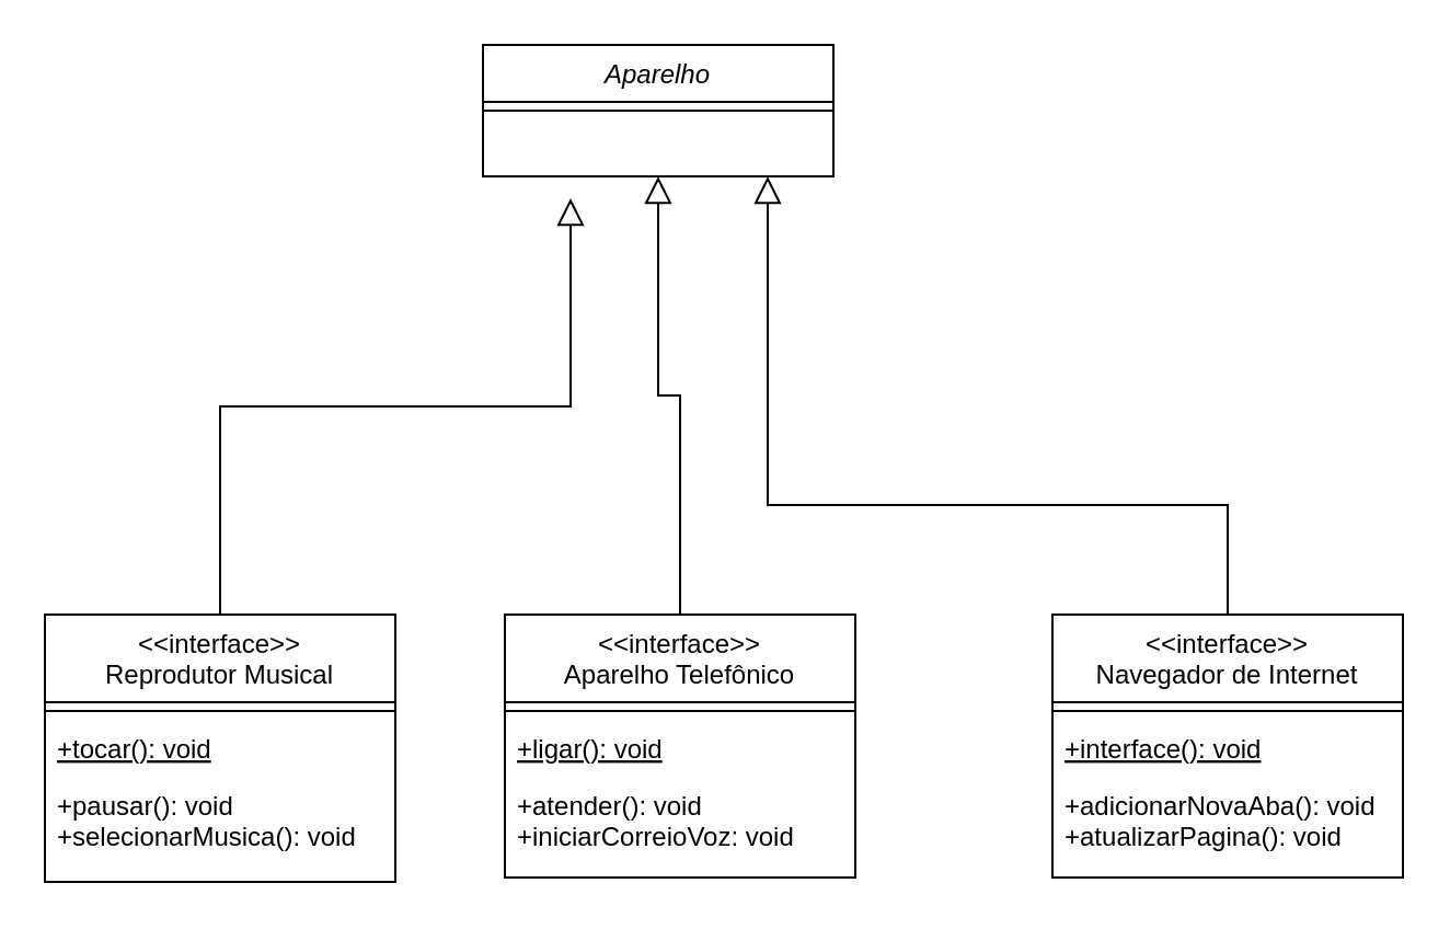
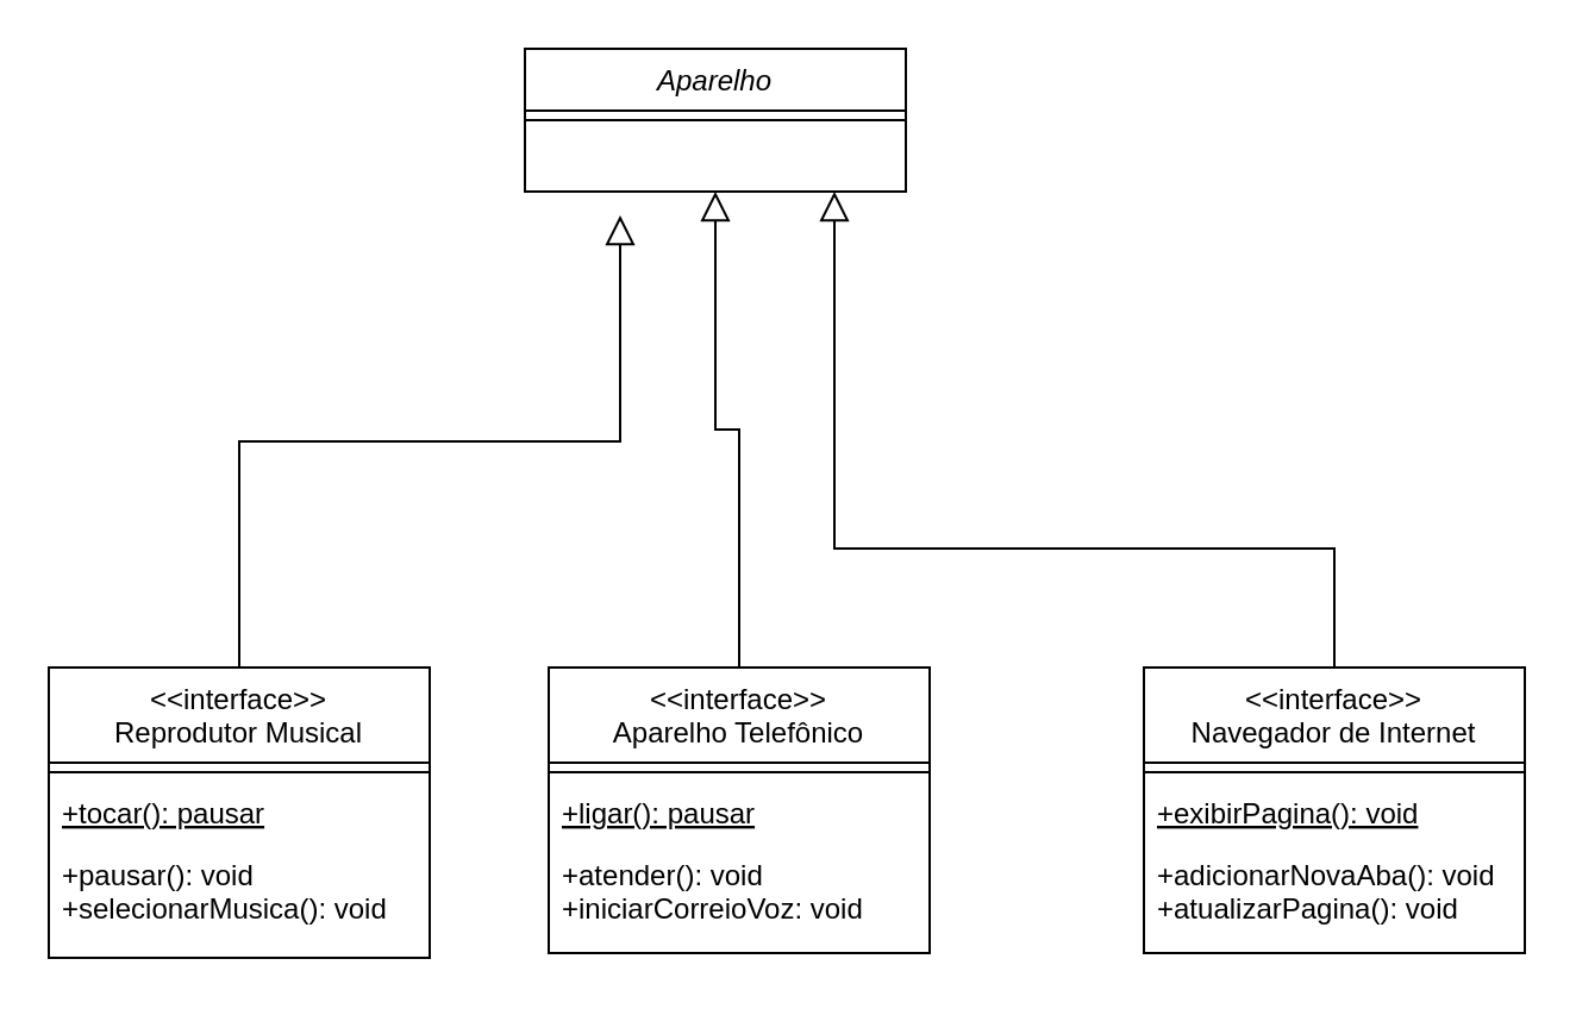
  <mxCell id="0" />
  <mxCell id="1" parent="0" />
  <mxCell id="2" value="Aparelho" style="swimlane;fontStyle=2;align=center;verticalAlign=top;childLayout=stackLayout;horizontal=1;startSize=26;horizontalStack=0;resizeParent=1;resizeLast=0;collapsible=1;marginBottom=0;rounded=0;shadow=0;strokeWidth=1;" vertex="1" parent="1"><mxGeometry x="220" y="20" width="160" height="60" as="geometry"><mxRectangle x="230" y="140" width="160" height="26" as="alternateBounds" /></mxGeometry></mxCell>
  <mxCell id="3" value="" style="line;html=1;strokeWidth=1;align=left;verticalAlign=middle;spacingTop=-1;spacingLeft=3;spacingRight=3;rotatable=0;labelPosition=right;points=[];portConstraint=eastwest;" vertex="1" parent="2"><mxGeometry y="26" width="160" height="8" as="geometry" /></mxCell>
  <mxCell id="4" value="&lt;&lt;interface&gt;&gt;&#10;Reprodutor Musical" style="swimlane;fontStyle=0;align=center;verticalAlign=top;childLayout=stackLayout;horizontal=1;startSize=40;horizontalStack=0;resizeParent=1;resizeLast=0;collapsible=1;marginBottom=0;rounded=0;shadow=0;strokeWidth=1;" vertex="1" parent="1"><mxGeometry x="20" y="280" width="160" height="122" as="geometry"><mxRectangle x="130" y="380" width="160" height="26" as="alternateBounds" /></mxGeometry></mxCell>
  <mxCell id="5" value="" style="line;html=1;strokeWidth=1;align=left;verticalAlign=middle;spacingTop=-1;spacingLeft=3;spacingRight=3;rotatable=0;labelPosition=right;points=[];portConstraint=eastwest;" vertex="1" parent="4"><mxGeometry y="40" width="160" height="8" as="geometry" /></mxCell>
- <mxCell id="6" value="+tocar(): void" style="text;align=left;verticalAlign=top;spacingLeft=4;spacingRight=4;overflow=hidden;rotatable=0;points=[[0,0.5],[1,0.5]];portConstraint=eastwest;fontStyle=4" vertex="1" parent="4"><mxGeometry y="48" width="160" height="26" as="geometry" /></mxCell>
+ <mxCell id="6" value="+tocar(): pausar" style="text;align=left;verticalAlign=top;spacingLeft=4;spacingRight=4;overflow=hidden;rotatable=0;points=[[0,0.5],[1,0.5]];portConstraint=eastwest;fontStyle=4" vertex="1" parent="4"><mxGeometry y="48" width="160" height="26" as="geometry" /></mxCell>
  <mxCell id="7" value="+pausar(): void&#10;+selecionarMusica(): void" style="text;align=left;verticalAlign=top;spacingLeft=4;spacingRight=4;overflow=hidden;rotatable=0;points=[[0,0.5],[1,0.5]];portConstraint=eastwest;" vertex="1" parent="4"><mxGeometry y="74" width="160" height="48" as="geometry" /></mxCell>
  <mxCell id="8" value="" style="endArrow=block;endSize=10;endFill=0;shadow=0;strokeWidth=1;rounded=0;edgeStyle=elbowEdgeStyle;elbow=vertical;" edge="1" parent="1" source="4"><mxGeometry width="160" relative="1" as="geometry"><mxPoint x="100" y="133" as="sourcePoint" /><mxPoint x="260" y="90" as="targetPoint" /></mxGeometry></mxCell>
  <mxCell id="9" value="&lt;&lt;interface&gt;&gt;&#10;Aparelho Telefônico" style="swimlane;fontStyle=0;align=center;verticalAlign=top;childLayout=stackLayout;horizontal=1;startSize=40;horizontalStack=0;resizeParent=1;resizeLast=0;collapsible=1;marginBottom=0;rounded=0;shadow=0;strokeWidth=1;" vertex="1" parent="1"><mxGeometry x="230" y="280" width="160" height="120" as="geometry"><mxRectangle x="130" y="380" width="160" height="26" as="alternateBounds" /></mxGeometry></mxCell>
  <mxCell id="10" value="" style="line;html=1;strokeWidth=1;align=left;verticalAlign=middle;spacingTop=-1;spacingLeft=3;spacingRight=3;rotatable=0;labelPosition=right;points=[];portConstraint=eastwest;" vertex="1" parent="9"><mxGeometry y="40" width="160" height="8" as="geometry" /></mxCell>
- <mxCell id="11" value="+ligar(): void" style="text;align=left;verticalAlign=top;spacingLeft=4;spacingRight=4;overflow=hidden;rotatable=0;points=[[0,0.5],[1,0.5]];portConstraint=eastwest;fontStyle=4" vertex="1" parent="9"><mxGeometry y="48" width="160" height="26" as="geometry" /></mxCell>
+ <mxCell id="11" value="+ligar(): pausar" style="text;align=left;verticalAlign=top;spacingLeft=4;spacingRight=4;overflow=hidden;rotatable=0;points=[[0,0.5],[1,0.5]];portConstraint=eastwest;fontStyle=4" vertex="1" parent="9"><mxGeometry y="48" width="160" height="26" as="geometry" /></mxCell>
  <mxCell id="12" value="+atender(): void&#10;+iniciarCorreioVoz: void" style="text;align=left;verticalAlign=top;spacingLeft=4;spacingRight=4;overflow=hidden;rotatable=0;points=[[0,0.5],[1,0.5]];portConstraint=eastwest;" vertex="1" parent="9"><mxGeometry y="74" width="160" height="42" as="geometry" /></mxCell>
  <mxCell id="13" value="&lt;&lt;interface&gt;&gt;&#10;Navegador de Internet" style="swimlane;fontStyle=0;align=center;verticalAlign=top;childLayout=stackLayout;horizontal=1;startSize=40;horizontalStack=0;resizeParent=1;resizeLast=0;collapsible=1;marginBottom=0;rounded=0;shadow=0;strokeWidth=1;" vertex="1" parent="1"><mxGeometry x="480" y="280" width="160" height="120" as="geometry"><mxRectangle x="130" y="380" width="160" height="26" as="alternateBounds" /></mxGeometry></mxCell>
  <mxCell id="14" value="" style="line;html=1;strokeWidth=1;align=left;verticalAlign=middle;spacingTop=-1;spacingLeft=3;spacingRight=3;rotatable=0;labelPosition=right;points=[];portConstraint=eastwest;" vertex="1" parent="13"><mxGeometry y="40" width="160" height="8" as="geometry" /></mxCell>
- <mxCell id="15" value="+interface(): void" style="text;align=left;verticalAlign=top;spacingLeft=4;spacingRight=4;overflow=hidden;rotatable=0;points=[[0,0.5],[1,0.5]];portConstraint=eastwest;fontStyle=4" vertex="1" parent="13"><mxGeometry y="48" width="160" height="26" as="geometry" /></mxCell>
+ <mxCell id="15" value="+exibirPagina(): void" style="text;align=left;verticalAlign=top;spacingLeft=4;spacingRight=4;overflow=hidden;rotatable=0;points=[[0,0.5],[1,0.5]];portConstraint=eastwest;fontStyle=4" vertex="1" parent="13"><mxGeometry y="48" width="160" height="26" as="geometry" /></mxCell>
  <mxCell id="16" value="+adicionarNovaAba(): void&#10;+atualizarPagina(): void" style="text;align=left;verticalAlign=top;spacingLeft=4;spacingRight=4;overflow=hidden;rotatable=0;points=[[0,0.5],[1,0.5]];portConstraint=eastwest;" vertex="1" parent="13"><mxGeometry y="74" width="160" height="42" as="geometry" /></mxCell>
  <mxCell id="17" value="" style="endArrow=block;endSize=10;endFill=0;shadow=0;strokeWidth=1;rounded=0;edgeStyle=elbowEdgeStyle;elbow=vertical;" edge="1" parent="1" source="9"><mxGeometry width="160" relative="1" as="geometry"><mxPoint x="320" y="280" as="sourcePoint" /><mxPoint x="300" y="80" as="targetPoint" /></mxGeometry></mxCell>
  <mxCell id="18" value="" style="endArrow=block;endSize=10;endFill=0;shadow=0;strokeWidth=1;rounded=0;edgeStyle=elbowEdgeStyle;elbow=vertical;exitX=0.5;exitY=0;exitDx=0;exitDy=0;" edge="1" parent="1" source="13"><mxGeometry width="160" relative="1" as="geometry"><mxPoint x="497" y="290" as="sourcePoint" /><mxPoint x="350" y="80" as="targetPoint" /><Array as="points"><mxPoint x="587" y="230" /></Array></mxGeometry></mxCell>
